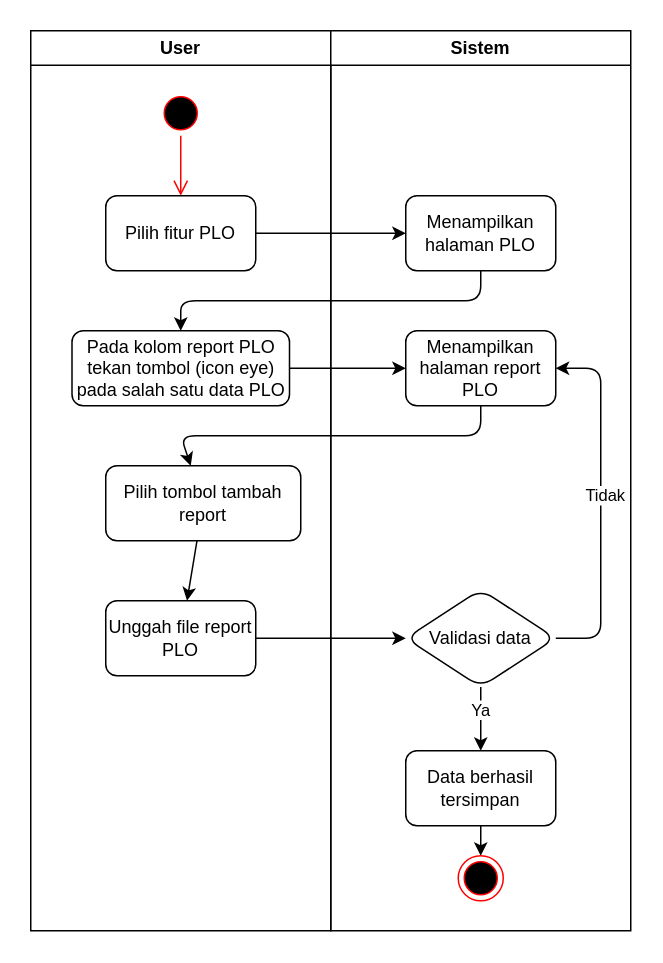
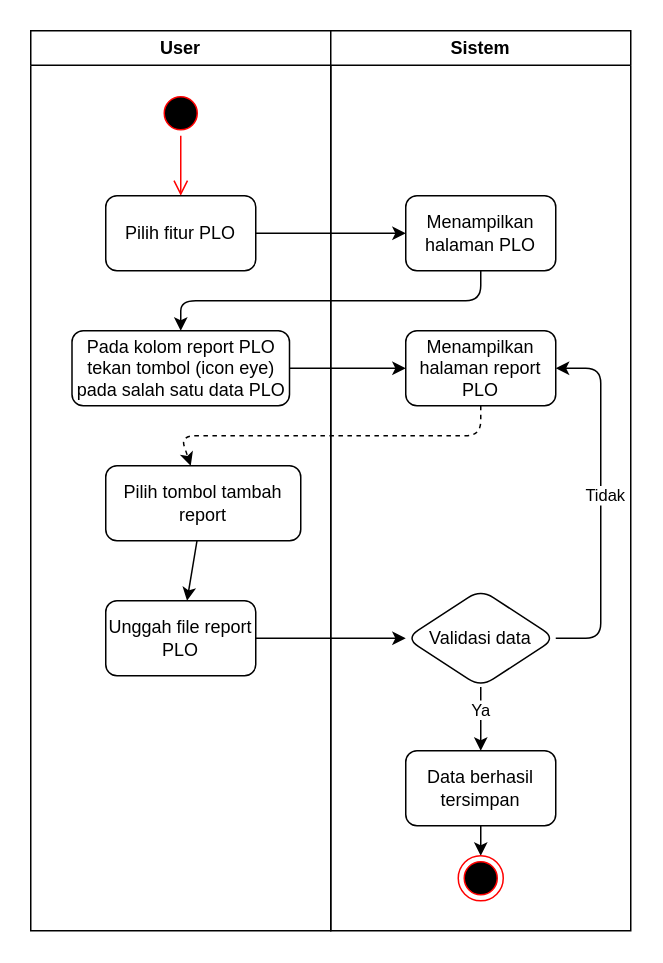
  <mxCell id="0" />
  <mxCell id="1" parent="0" />
  <mxCell id="2" value="User" style="swimlane;whiteSpace=wrap;html=1;startSize=23;" parent="1" vertex="1"><mxGeometry x="20" y="20" width="200" height="600" as="geometry" /></mxCell>
  <mxCell id="3" value="" style="ellipse;html=1;shape=startState;fillColor=#000000;strokeColor=#ff0000;" parent="2" vertex="1"><mxGeometry x="85" y="40" width="30" height="30" as="geometry" /></mxCell>
  <mxCell id="4" value="" style="edgeStyle=orthogonalEdgeStyle;html=1;verticalAlign=bottom;endArrow=open;endSize=8;strokeColor=#ff0000;entryX=0.5;entryY=0;entryDx=0;entryDy=0;" parent="2" source="3" target="5" edge="1"><mxGeometry relative="1" as="geometry"><mxPoint x="100" y="110" as="targetPoint" /></mxGeometry></mxCell>
  <mxCell id="5" value="Pilih fitur PLO" style="rounded=1;whiteSpace=wrap;html=1;" parent="2" vertex="1"><mxGeometry x="50" y="110" width="100" height="50" as="geometry" /></mxCell>
  <mxCell id="6" value="&lt;span style=&quot;color: rgb(0, 0, 0);&quot;&gt;Pada kolom report PLO tekan tombol (icon eye) pada salah satu data PLO&lt;/span&gt;" style="rounded=1;whiteSpace=wrap;html=1;" parent="2" vertex="1"><mxGeometry x="27.5" y="200" width="145" height="50" as="geometry" /></mxCell>
  <mxCell id="7" value="" style="edgeStyle=none;html=1;" parent="2" source="8" target="9" edge="1"><mxGeometry relative="1" as="geometry" /></mxCell>
  <mxCell id="8" value="Pilih tombol tambah report" style="rounded=1;whiteSpace=wrap;html=1;" parent="2" vertex="1"><mxGeometry x="50" y="290" width="130" height="50" as="geometry" /></mxCell>
  <mxCell id="9" value="Unggah file report PLO" style="rounded=1;whiteSpace=wrap;html=1;" parent="2" vertex="1"><mxGeometry x="50" y="380" width="100" height="50" as="geometry" /></mxCell>
  <mxCell id="10" value="Sistem" style="swimlane;whiteSpace=wrap;html=1;" parent="1" vertex="1"><mxGeometry x="220" y="20" width="200" height="600" as="geometry" /></mxCell>
  <mxCell id="11" value="Menampilkan halaman PLO" style="rounded=1;whiteSpace=wrap;html=1;" parent="10" vertex="1"><mxGeometry x="50" y="110" width="100" height="50" as="geometry" /></mxCell>
  <mxCell id="12" value="Menampilkan halaman report PLO" style="rounded=1;whiteSpace=wrap;html=1;" parent="10" vertex="1"><mxGeometry x="50" y="200" width="100" height="50" as="geometry" /></mxCell>
  <mxCell id="13" value="" style="edgeStyle=none;html=1;" parent="10" source="17" target="19" edge="1"><mxGeometry relative="1" as="geometry" /></mxCell>
  <mxCell id="14" value="Ya" style="edgeLabel;html=1;align=center;verticalAlign=middle;resizable=0;points=[];" vertex="1" connectable="0" parent="13"><mxGeometry x="-0.275" y="-1" relative="1" as="geometry"><mxPoint as="offset" /></mxGeometry></mxCell>
  <mxCell id="15" style="edgeStyle=none;html=1;entryX=1;entryY=0.5;entryDx=0;entryDy=0;" parent="10" source="17" target="12" edge="1"><mxGeometry relative="1" as="geometry"><Array as="points"><mxPoint x="180" y="405" /><mxPoint x="180" y="225" /></Array></mxGeometry></mxCell>
  <mxCell id="16" value="Tidak" style="edgeLabel;html=1;align=center;verticalAlign=middle;resizable=0;points=[];" vertex="1" connectable="0" parent="15"><mxGeometry x="0.05" y="-2" relative="1" as="geometry"><mxPoint as="offset" /></mxGeometry></mxCell>
  <mxCell id="17" value="Validasi data" style="rhombus;whiteSpace=wrap;html=1;rounded=1;" parent="10" vertex="1"><mxGeometry x="50" y="372.5" width="100" height="65" as="geometry" /></mxCell>
  <mxCell id="18" value="" style="edgeStyle=none;html=1;" parent="10" source="19" target="20" edge="1"><mxGeometry relative="1" as="geometry" /></mxCell>
  <mxCell id="19" value="Data berhasil tersimpan" style="rounded=1;whiteSpace=wrap;html=1;" parent="10" vertex="1"><mxGeometry x="50" y="480" width="100" height="50" as="geometry" /></mxCell>
  <mxCell id="20" value="" style="ellipse;html=1;shape=endState;fillColor=#000000;strokeColor=#ff0000;" parent="10" vertex="1"><mxGeometry x="85" y="550" width="30" height="30" as="geometry" /></mxCell>
  <mxCell id="21" value="" style="edgeStyle=none;html=1;" parent="1" source="5" target="11" edge="1"><mxGeometry relative="1" as="geometry" /></mxCell>
  <mxCell id="22" value="" style="edgeStyle=none;html=1;exitX=0.5;exitY=1;exitDx=0;exitDy=0;entryX=0.5;entryY=0;entryDx=0;entryDy=0;" parent="1" source="11" target="6" edge="1"><mxGeometry relative="1" as="geometry"><Array as="points"><mxPoint x="320" y="200" /><mxPoint x="120" y="200" /></Array></mxGeometry></mxCell>
  <mxCell id="23" value="" style="edgeStyle=none;html=1;" parent="1" source="6" target="12" edge="1"><mxGeometry relative="1" as="geometry" /></mxCell>
- <mxCell id="24" value="" style="edgeStyle=none;html=1;" parent="1" source="12" target="8" edge="1"><mxGeometry relative="1" as="geometry"><Array as="points"><mxPoint x="320" y="290" /><mxPoint x="120" y="290" /></Array></mxGeometry></mxCell>
+ <mxCell id="24" value="" style="edgeStyle=none;html=1;dashed=1;" parent="1" source="12" target="8" edge="1"><mxGeometry relative="1" as="geometry"><Array as="points"><mxPoint x="320" y="290" /><mxPoint x="120" y="290" /></Array></mxGeometry></mxCell>
  <mxCell id="25" value="" style="edgeStyle=none;html=1;" parent="1" source="9" target="17" edge="1"><mxGeometry relative="1" as="geometry" /></mxCell>
